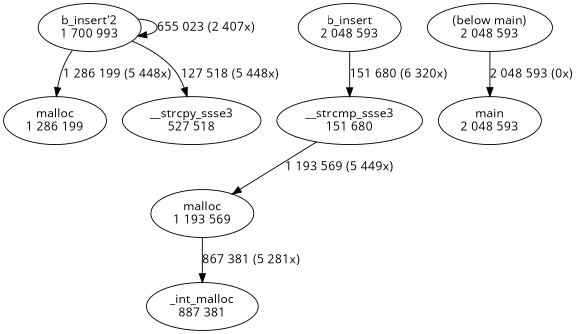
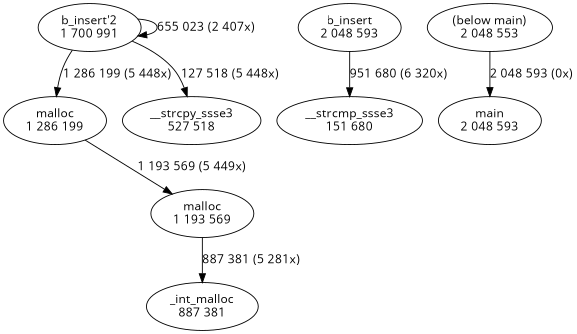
  digraph {
    fontname="Open Sans"
    node [fontname="Open Sans"]
    edge [fontname="Open Sans" weight=2]
-   n1 [label="b_insert'2\n1 700 993"]
+   n1 [label="b_insert'2\n1 700 991"]
    n2 [label="malloc\n1 286 199"]
    n3 [label="__strcpy_ssse3\n527 518"]
    n4 [label="malloc\n1 193 569"]
    n5 [label="b_insert\n2 048 593"]
    n6 [label="__strcmp_ssse3\n151 680"]
    n7 [label="_int_malloc\n887 381"]
    n8 [label="main\n2 048 593"]
-   n9 [label="(below main)\n2 048 593"]
+   n9 [label="(below main)\n2 048 553"]
    n1 -> n1 [label="655 023 (2 407x)"]
    n1 -> n2 [label="1 286 199 (5 448x)"]
    n1 -> n3 [label="127 518 (5 448x)"]
-   n6 -> n4 [label="1 193 569 (5 449x)"]
-   n4 -> n7 [label="867 381 (5 281x)"]
-   n5 -> n6 [label="151 680 (6 320x)"]
+   n2 -> n4 [label="1 193 569 (5 449x)"]
+   n4 -> n7 [label="887 381 (5 281x)"]
+   n5 -> n6 [label="951 680 (6 320x)"]
    n9 -> n8 [label="2 048 593 (0x)"]
  }
